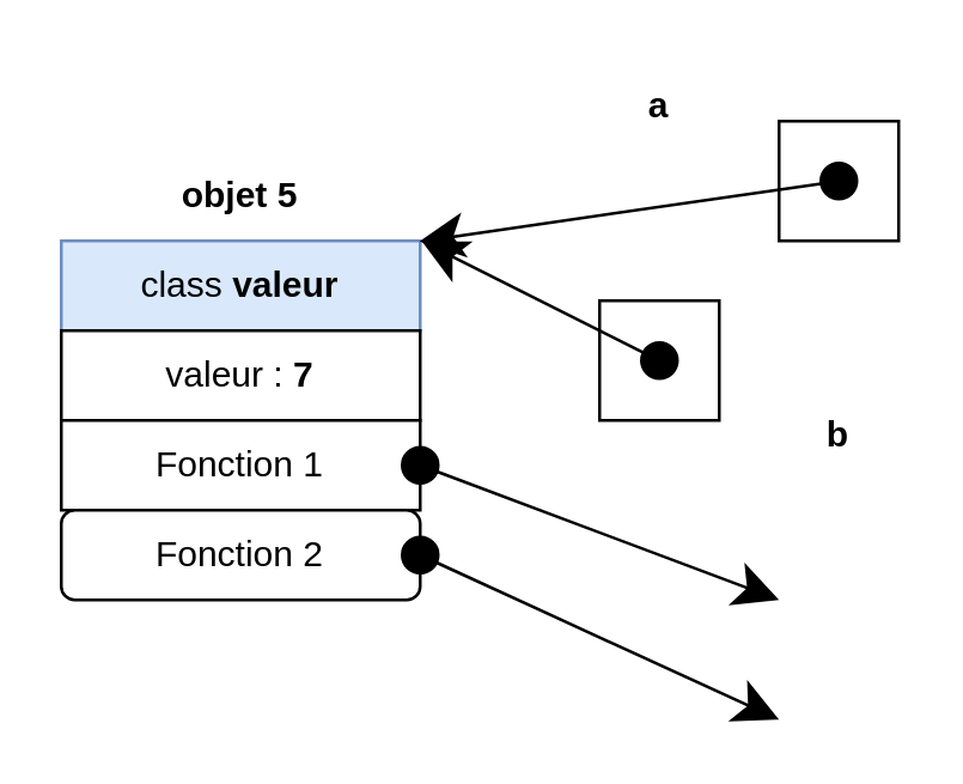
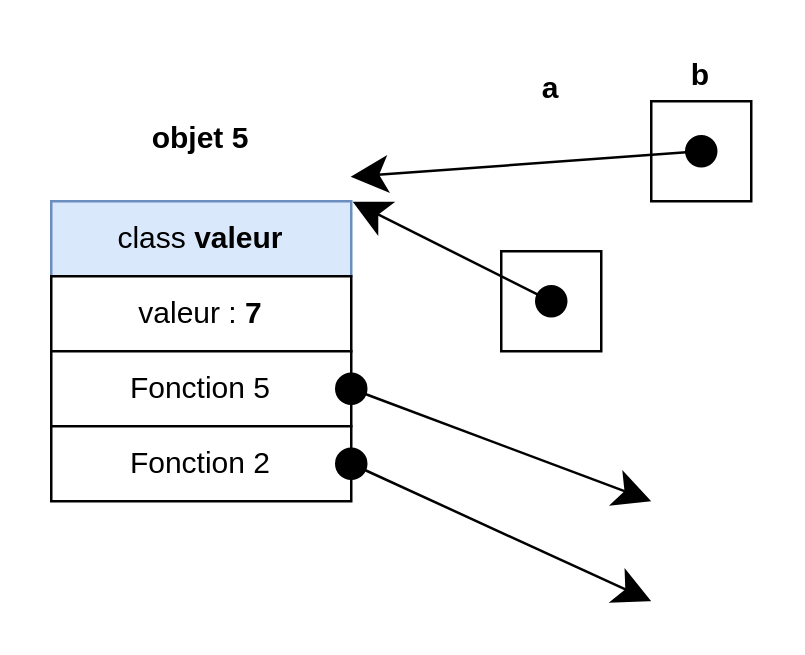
  <mxCell id="0" />
  <mxCell id="1" parent="0" />
  <mxCell id="2" value="class &lt;b&gt;valeur&lt;/b&gt;" style="rounded=0;whiteSpace=wrap;html=1;align=center;fillColor=#dae8fc;strokeColor=#6c8ebf;" parent="1" vertex="1"><mxGeometry x="20" y="80" width="120" height="30" as="geometry" /></mxCell>
  <mxCell id="3" value="valeur : &lt;b&gt;7&lt;/b&gt;" style="rounded=0;whiteSpace=wrap;html=1;align=center;" vertex="1" parent="1"><mxGeometry x="20" y="110" width="120" height="30" as="geometry" /></mxCell>
- <mxCell id="4" value="Fonction 1" style="rounded=0;whiteSpace=wrap;html=1;align=center;" vertex="1" parent="1"><mxGeometry x="20" y="140" width="120" height="30" as="geometry" /></mxCell>
+ <mxCell id="4" value="Fonction 5" style="rounded=0;whiteSpace=wrap;html=1;align=center;" vertex="1" parent="1"><mxGeometry x="20" y="140" width="120" height="30" as="geometry" /></mxCell>
  <mxCell id="5" value="" style="endArrow=classic;html=1;exitX=1;exitY=0.5;exitDx=0;exitDy=0;startArrow=oval;startFill=1;endSize=12;startSize=12;" edge="1" parent="1" source="4"><mxGeometry width="50" height="50" relative="1" as="geometry"><mxPoint x="20" y="240" as="sourcePoint" /><mxPoint x="260" y="200" as="targetPoint" /></mxGeometry></mxCell>
- <mxCell id="6" value="Fonction 2" style="whiteSpace=wrap;html=1;align=center;rounded=1;" vertex="1" parent="1"><mxGeometry x="20" y="170" width="120" height="30" as="geometry" /></mxCell>
+ <mxCell id="6" value="Fonction 2" style="rounded=0;whiteSpace=wrap;html=1;align=center;" vertex="1" parent="1"><mxGeometry x="20" y="170" width="120" height="30" as="geometry" /></mxCell>
  <mxCell id="7" value="" style="endArrow=classic;html=1;exitX=1;exitY=0.5;exitDx=0;exitDy=0;startArrow=oval;startFill=1;endSize=12;startSize=12;" edge="1" parent="1" source="6"><mxGeometry width="50" height="50" relative="1" as="geometry"><mxPoint x="20" y="265" as="sourcePoint" /><mxPoint x="260" y="240" as="targetPoint" /></mxGeometry></mxCell>
- <mxCell id="8" value="&lt;b&gt;objet 5&lt;/b&gt;" style="text;html=1;strokeColor=none;fillColor=none;align=center;verticalAlign=middle;whiteSpace=wrap;rounded=0;" vertex="1" parent="1"><mxGeometry x="20" y="50" width="120" height="30" as="geometry" /></mxCell>
+ <mxCell id="8" value="&lt;b&gt;objet 5&lt;/b&gt;" style="text;html=1;strokeColor=none;fillColor=none;align=center;verticalAlign=middle;whiteSpace=wrap;rounded=0;" vertex="1" parent="1"><mxGeometry x="20" y="40" width="120" height="30" as="geometry" /></mxCell>
  <mxCell id="9" value="&lt;b&gt;a&lt;/b&gt;" style="text;html=1;strokeColor=none;fillColor=none;align=center;verticalAlign=middle;whiteSpace=wrap;rounded=0;" vertex="1" parent="1"><mxGeometry x="200" y="25" width="40" height="20" as="geometry" /></mxCell>
  <mxCell id="10" value="" style="rounded=0;whiteSpace=wrap;html=1;align=center;" vertex="1" parent="1"><mxGeometry x="200" y="100" width="40" height="40" as="geometry" /></mxCell>
  <mxCell id="11" value="" style="endArrow=classic;html=1;startArrow=oval;startFill=1;endSize=12;startSize=12;anchorPointDirection=0;entryX=1.005;entryY=0.007;entryDx=0;entryDy=0;entryPerimeter=0;" edge="1" parent="1" target="2"><mxGeometry width="50" height="50" relative="1" as="geometry"><mxPoint x="220" y="120" as="sourcePoint" /><mxPoint x="140" y="80" as="targetPoint" /></mxGeometry></mxCell>
- <mxCell id="12" value="&lt;b&gt;b&lt;/b&gt;" style="text;html=1;strokeColor=none;fillColor=none;align=center;verticalAlign=middle;whiteSpace=wrap;rounded=0;" vertex="1" parent="1"><mxGeometry x="260" y="135" width="40" height="20" as="geometry" /></mxCell>
+ <mxCell id="12" value="&lt;b&gt;b&lt;/b&gt;" style="text;html=1;strokeColor=none;fillColor=none;align=center;verticalAlign=middle;whiteSpace=wrap;rounded=0;" vertex="1" parent="1"><mxGeometry x="260" y="20" width="40" height="20" as="geometry" /></mxCell>
  <mxCell id="13" value="" style="rounded=0;whiteSpace=wrap;html=1;align=center;" vertex="1" parent="1"><mxGeometry x="260" y="40" width="40" height="40" as="geometry" /></mxCell>
  <mxCell id="14" value="" style="endArrow=classic;html=1;startArrow=oval;startFill=1;endSize=12;startSize=12;anchorPointDirection=0;entryX=0.998;entryY=1.007;entryDx=0;entryDy=0;entryPerimeter=0;" edge="1" parent="1" target="8"><mxGeometry width="50" height="50" relative="1" as="geometry"><mxPoint x="280" y="60" as="sourcePoint" /><mxPoint x="140" y="79" as="targetPoint" /></mxGeometry></mxCell>
